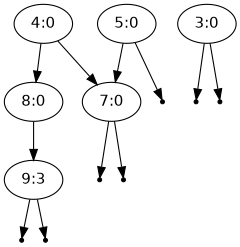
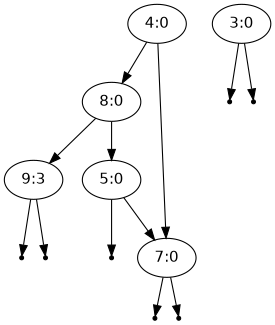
  digraph {
    fontname="DejaVu Sans"
    node [fontname="DejaVu Sans" shape=point]
    edge [fontname="DejaVu Sans"]
    n1 [label="4:0" shape=""]
    n2 [label="8:0" shape=""]
    n3 [label="7:0" shape=""]
    n4 [label="3:0" shape=""]
    3
    4
    n7 [label="5:0" shape=""]
    n8 [label="9:3" shape=""]
    7
    12
    13
    9
    10
    n1 -> n2
    n1 -> n3
+   n2 -> n7
    n2 -> n8
    n3 -> 9
    n3 -> 10
    n4 -> 3
    n4 -> 4
    n7 -> n3
    n7 -> 7
    n8 -> 12
    n8 -> 13
  }
